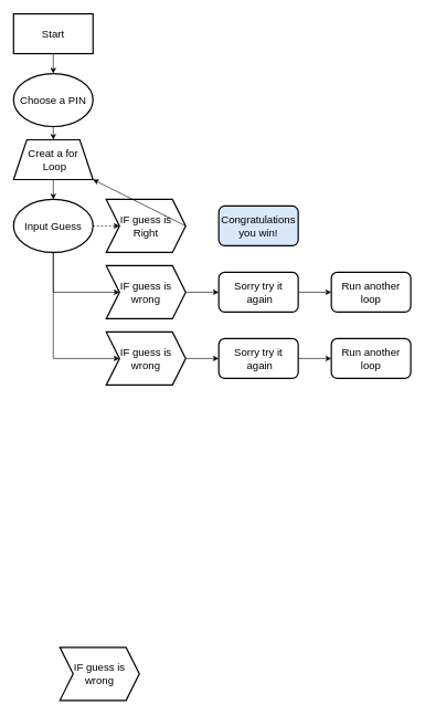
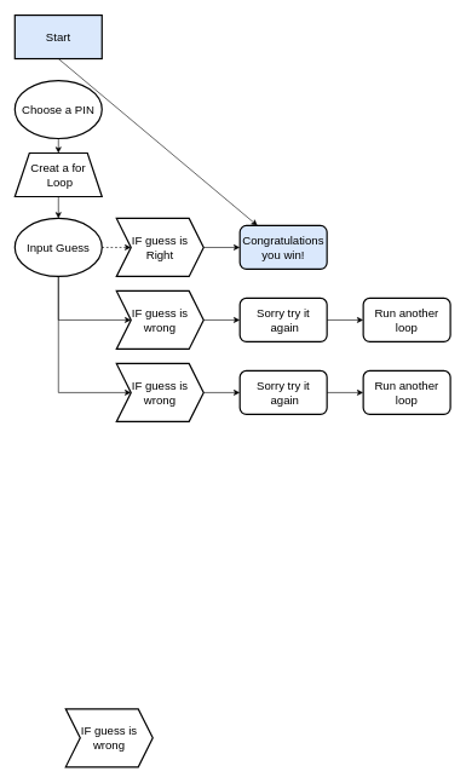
  <mxCell id="0" />
  <mxCell id="1" parent="0" />
- <mxCell id="2" value="&lt;font style=&quot;font-size: 16px;&quot;&gt;Start&lt;/font&gt;" style="rounded=0;whiteSpace=wrap;html=1;strokeWidth=2;" vertex="1" parent="1"><mxGeometry x="20" y="20" width="120" height="60" as="geometry" /></mxCell>
- <mxCell id="3" value="" style="endArrow=classic;html=1;rounded=0;fontSize=16;exitX=0.5;exitY=1;exitDx=0;exitDy=0;" edge="1" parent="1" source="2" target="4"><mxGeometry width="50" height="50" relative="1" as="geometry"><mxPoint x="160" y="230" as="sourcePoint" /><mxPoint x="210" y="180" as="targetPoint" /></mxGeometry></mxCell>
+ <mxCell id="2" value="&lt;font style=&quot;font-size: 16px;&quot;&gt;Start&lt;/font&gt;" style="rounded=0;whiteSpace=wrap;html=1;strokeWidth=2;fillColor=#dae8fc;" vertex="1" parent="1"><mxGeometry x="20" y="20" width="120" height="60" as="geometry" /></mxCell>
+ <mxCell id="3" value="" style="endArrow=classic;html=1;rounded=0;fontSize=16;exitX=0.5;exitY=1;exitDx=0;exitDy=0;" edge="1" parent="1" source="2" target="11"><mxGeometry width="50" height="50" relative="1" as="geometry"><mxPoint x="160" y="230" as="sourcePoint" /><mxPoint x="210" y="180" as="targetPoint" /></mxGeometry></mxCell>
  <mxCell id="4" value="Choose a PIN" style="ellipse;whiteSpace=wrap;html=1;strokeWidth=2;fontSize=16;" vertex="1" parent="1"><mxGeometry x="20" y="110" width="120" height="80" as="geometry" /></mxCell>
  <mxCell id="5" value="" style="endArrow=classic;html=1;rounded=0;fontSize=16;exitX=0.5;exitY=1;exitDx=0;exitDy=0;entryX=0.5;entryY=0;entryDx=0;entryDy=0;" edge="1" parent="1" source="4" target="6"><mxGeometry width="50" height="50" relative="1" as="geometry"><mxPoint x="160" y="230" as="sourcePoint" /><mxPoint x="80" y="220" as="targetPoint" /><Array as="points" /></mxGeometry></mxCell>
  <mxCell id="6" value="Creat a for&lt;br&gt;&amp;nbsp;Loop" style="shape=trapezoid;perimeter=trapezoidPerimeter;whiteSpace=wrap;html=1;fixedSize=1;strokeWidth=2;fontSize=16;" vertex="1" parent="1"><mxGeometry x="20" y="210" width="120" height="60" as="geometry" /></mxCell>
  <mxCell id="7" value="" style="endArrow=classic;html=1;rounded=0;fontSize=16;exitX=0.5;exitY=1;exitDx=0;exitDy=0;" edge="1" parent="1" source="6" target="8"><mxGeometry width="50" height="50" relative="1" as="geometry"><mxPoint x="160" y="220" as="sourcePoint" /><mxPoint x="80" y="310" as="targetPoint" /></mxGeometry></mxCell>
  <mxCell id="8" value="Input Guess" style="ellipse;whiteSpace=wrap;html=1;strokeWidth=2;fontSize=16;" vertex="1" parent="1"><mxGeometry x="20" y="300" width="120" height="80" as="geometry" /></mxCell>
  <mxCell id="9" value="" style="endArrow=classic;html=1;rounded=0;fontSize=16;exitX=1;exitY=0.5;exitDx=0;exitDy=0;entryX=0;entryY=0.5;entryDx=0;entryDy=0;dashed=1;" edge="1" parent="1" source="8" target="10"><mxGeometry width="50" height="50" relative="1" as="geometry"><mxPoint x="160" y="360" as="sourcePoint" /><mxPoint x="210" y="332.5" as="targetPoint" /></mxGeometry></mxCell>
  <mxCell id="10" value="IF guess is Right" style="shape=step;perimeter=stepPerimeter;whiteSpace=wrap;html=1;fixedSize=1;strokeWidth=2;fontSize=16;" vertex="1" parent="1"><mxGeometry x="160" y="300" width="120" height="80" as="geometry" /></mxCell>
  <mxCell id="11" value="Congratulations you win!" style="rounded=1;whiteSpace=wrap;html=1;strokeWidth=2;fontSize=16;fillColor=#dae8fc;" vertex="1" parent="1"><mxGeometry x="330" y="310" width="120" height="60" as="geometry" /></mxCell>
- <mxCell id="12" value="" style="endArrow=classic;html=1;rounded=0;fontSize=16;exitX=1;exitY=0.5;exitDx=0;exitDy=0;" edge="1" parent="1" source="10" target="6"><mxGeometry width="50" height="50" relative="1" as="geometry"><mxPoint x="160" y="240" as="sourcePoint" /><mxPoint x="210" y="190" as="targetPoint" /></mxGeometry></mxCell>
+ <mxCell id="12" value="" style="endArrow=classic;html=1;rounded=0;fontSize=16;exitX=1;exitY=0.5;exitDx=0;exitDy=0;entryX=0;entryY=0.5;entryDx=0;entryDy=0;" edge="1" parent="1" source="10" target="11"><mxGeometry width="50" height="50" relative="1" as="geometry"><mxPoint x="160" y="240" as="sourcePoint" /><mxPoint x="210" y="190" as="targetPoint" /></mxGeometry></mxCell>
  <mxCell id="13" value="IF guess is wrong" style="shape=step;perimeter=stepPerimeter;whiteSpace=wrap;html=1;fixedSize=1;strokeWidth=2;fontSize=16;" vertex="1" parent="1"><mxGeometry x="160" y="400" width="120" height="80" as="geometry" /></mxCell>
  <mxCell id="14" value="" style="endArrow=classic;html=1;rounded=0;fontSize=16;exitX=0.5;exitY=1;exitDx=0;exitDy=0;entryX=0;entryY=0.5;entryDx=0;entryDy=0;" edge="1" parent="1" source="8" target="13"><mxGeometry width="50" height="50" relative="1" as="geometry"><mxPoint x="370" y="320" as="sourcePoint" /><mxPoint x="420" y="270" as="targetPoint" /><Array as="points"><mxPoint x="80" y="440" /></Array></mxGeometry></mxCell>
  <mxCell id="15" value="" style="endArrow=classic;html=1;rounded=0;fontSize=16;exitX=0.5;exitY=1;exitDx=0;exitDy=0;entryX=0;entryY=0.5;entryDx=0;entryDy=0;" edge="1" parent="1" source="8" target="20"><mxGeometry width="50" height="50" relative="1" as="geometry"><mxPoint x="370" y="320" as="sourcePoint" /><mxPoint x="180" y="540" as="targetPoint" /><Array as="points"><mxPoint x="80" y="540" /></Array></mxGeometry></mxCell>
  <mxCell id="16" value="" style="edgeStyle=orthogonalEdgeStyle;rounded=0;orthogonalLoop=1;jettySize=auto;html=1;fontSize=16;" edge="1" parent="1" source="17" target="19"><mxGeometry relative="1" as="geometry" /></mxCell>
  <mxCell id="17" value="Sorry try it&lt;br&gt;&amp;nbsp;again" style="rounded=1;whiteSpace=wrap;html=1;strokeWidth=2;fontSize=16;" vertex="1" parent="1"><mxGeometry x="330" y="410" width="120" height="60" as="geometry" /></mxCell>
  <mxCell id="18" value="" style="endArrow=classic;html=1;rounded=0;fontSize=16;exitX=1;exitY=0.5;exitDx=0;exitDy=0;entryX=0;entryY=0.5;entryDx=0;entryDy=0;" edge="1" parent="1" source="13" target="17"><mxGeometry width="50" height="50" relative="1" as="geometry"><mxPoint x="370" y="360" as="sourcePoint" /><mxPoint x="420" y="310" as="targetPoint" /></mxGeometry></mxCell>
  <mxCell id="19" value="Run another loop" style="whiteSpace=wrap;html=1;fontSize=16;rounded=1;strokeWidth=2;" vertex="1" parent="1"><mxGeometry x="500" y="410" width="120" height="60" as="geometry" /></mxCell>
  <mxCell id="20" value="IF guess is wrong" style="shape=step;perimeter=stepPerimeter;whiteSpace=wrap;html=1;fixedSize=1;strokeWidth=2;fontSize=16;" vertex="1" parent="1"><mxGeometry x="160" y="500" width="120" height="80" as="geometry" /></mxCell>
  <mxCell id="21" value="" style="edgeStyle=orthogonalEdgeStyle;rounded=0;orthogonalLoop=1;jettySize=auto;html=1;fontSize=16;" edge="1" parent="1" source="22" target="24"><mxGeometry relative="1" as="geometry" /></mxCell>
  <mxCell id="22" value="Sorry try it&lt;br&gt;&amp;nbsp;again" style="rounded=1;whiteSpace=wrap;html=1;strokeWidth=2;fontSize=16;" vertex="1" parent="1"><mxGeometry x="330" y="510" width="120" height="60" as="geometry" /></mxCell>
  <mxCell id="23" value="" style="endArrow=classic;html=1;rounded=0;fontSize=16;exitX=1;exitY=0.5;exitDx=0;exitDy=0;entryX=0;entryY=0.5;entryDx=0;entryDy=0;" edge="1" parent="1" source="20" target="22"><mxGeometry width="50" height="50" relative="1" as="geometry"><mxPoint x="380" y="370" as="sourcePoint" /><mxPoint x="430" y="320" as="targetPoint" /></mxGeometry></mxCell>
  <mxCell id="24" value="Run another loop" style="whiteSpace=wrap;html=1;fontSize=16;rounded=1;strokeWidth=2;" vertex="1" parent="1"><mxGeometry x="500" y="510" width="120" height="60" as="geometry" /></mxCell>
  <mxCell id="25" value="IF guess is wrong" style="shape=step;perimeter=stepPerimeter;whiteSpace=wrap;html=1;fixedSize=1;strokeWidth=2;fontSize=16;" vertex="1" parent="1"><mxGeometry x="90" y="976" width="120" height="80" as="geometry" /></mxCell>
